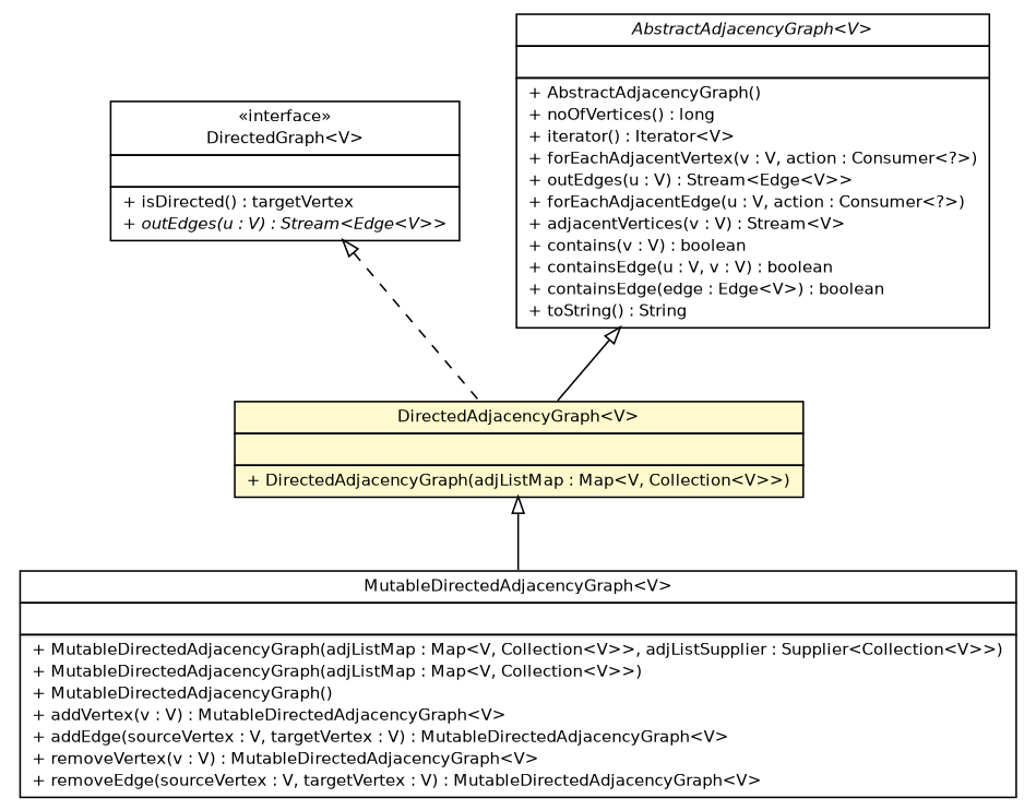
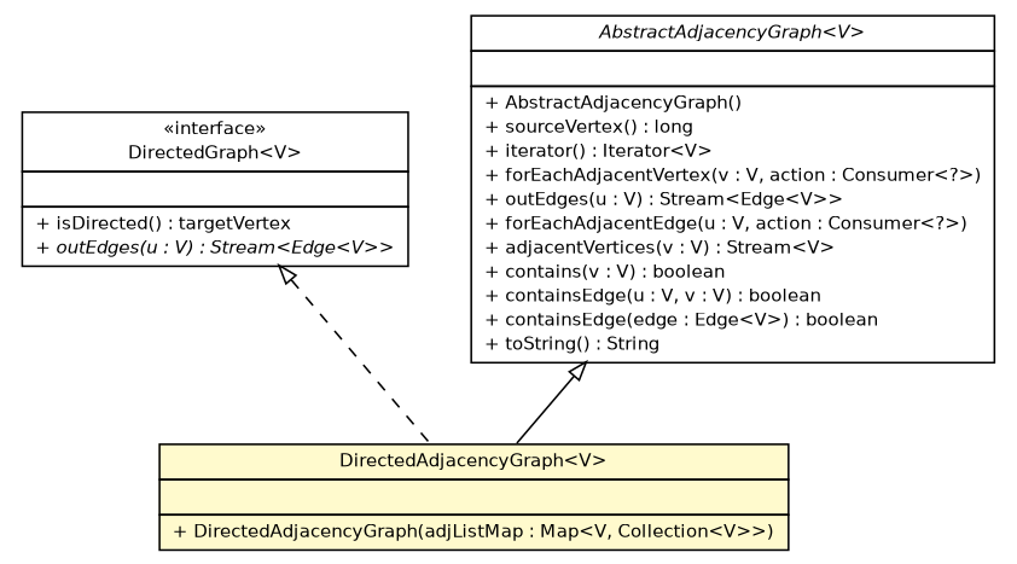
  digraph {
    nodesep=0.25
    ranksep=0.5
    node [fontcolor=black fontname=Helvetica fontsize=10.0 shape=plaintext]
    edge [arrowtail=empty dir=back fontname=Helvetica fontsize=10 headport=p labelfontname=Helvetica labelfontsize=10 tailport=p]
    n1 [label=<<table title="org.jgraphl.DirectedGraph" border="0" cellborder="1" cellspacing="0" cellpadding="2" port="p" href="../DirectedGraph.html"> 		<tr><td><table border="0" cellspacing="0" cellpadding="1"> <tr><td align="center" balign="center"> &#171;interface&#187; </td></tr> <tr><td align="center" balign="center"> DirectedGraph&lt;V&gt; </td></tr> 		</table></td></tr> 		<tr><td><table border="0" cellspacing="0" cellpadding="1"> <tr><td align="left" balign="left">  </td></tr> 		</table></td></tr> 		<tr><td><table border="0" cellspacing="0" cellpadding="1"> <tr><td align="left" balign="left"> + isDirected() : targetVertex </td></tr> <tr><td align="left" balign="left"><font face="Helvetica-Oblique" point-size="10.0"> + outEdges(u : V) : Stream&lt;Edge&lt;V&gt;&gt; </font></td></tr> 		</table></td></tr> 		</table>>]
    n2 [label=<<table title="org.jgraphl.graph.DirectedAdjacencyGraph" border="0" cellborder="1" cellspacing="0" cellpadding="2" port="p" bgcolor="lemonChiffon" href="./DirectedAdjacencyGraph.html"> 		<tr><td><table border="0" cellspacing="0" cellpadding="1"> <tr><td align="center" balign="center"> DirectedAdjacencyGraph&lt;V&gt; </td></tr> 		</table></td></tr> 		<tr><td><table border="0" cellspacing="0" cellpadding="1"> <tr><td align="left" balign="left">  </td></tr> 		</table></td></tr> 		<tr><td><table border="0" cellspacing="0" cellpadding="1"> <tr><td align="left" balign="left"> + DirectedAdjacencyGraph(adjListMap : Map&lt;V, Collection&lt;V&gt;&gt;) </td></tr> 		</table></td></tr> 		</table>>]
-   n3 [label=<<table title="org.jgraphl.graph.MutableDirectedAdjacencyGraph" border="0" cellborder="1" cellspacing="0" cellpadding="2" port="p" href="./MutableDirectedAdjacencyGraph.html"> 		<tr><td><table border="0" cellspacing="0" cellpadding="1"> <tr><td align="center" balign="center"> MutableDirectedAdjacencyGraph&lt;V&gt; </td></tr> 		</table></td></tr> 		<tr><td><table border="0" cellspacing="0" cellpadding="1"> <tr><td align="left" balign="left">  </td></tr> 		</table></td></tr> 		<tr><td><table border="0" cellspacing="0" cellpadding="1"> <tr><td align="left" balign="left"> + MutableDirectedAdjacencyGraph(adjListMap : Map&lt;V, Collection&lt;V&gt;&gt;, adjListSupplier : Supplier&lt;Collection&lt;V&gt;&gt;) </td></tr> <tr><td align="left" balign="left"> + MutableDirectedAdjacencyGraph(adjListMap : Map&lt;V, Collection&lt;V&gt;&gt;) </td></tr> <tr><td align="left" balign="left"> + MutableDirectedAdjacencyGraph() </td></tr> <tr><td align="left" balign="left"> + addVertex(v : V) : MutableDirectedAdjacencyGraph&lt;V&gt; </td></tr> <tr><td align="left" balign="left"> + addEdge(sourceVertex : V, targetVertex : V) : MutableDirectedAdjacencyGraph&lt;V&gt; </td></tr> <tr><td align="left" balign="left"> + removeVertex(v : V) : MutableDirectedAdjacencyGraph&lt;V&gt; </td></tr> <tr><td align="left" balign="left"> + removeEdge(sourceVertex : V, targetVertex : V) : MutableDirectedAdjacencyGraph&lt;V&gt; </td></tr> 		</table></td></tr> 		</table>>]
-   n4 [label=<<table title="org.jgraphl.graph.AbstractAdjacencyGraph" border="0" cellborder="1" cellspacing="0" cellpadding="2" port="p" href="./AbstractAdjacencyGraph.html"> 		<tr><td><table border="0" cellspacing="0" cellpadding="1"> <tr><td align="center" balign="center"><font face="Helvetica-Oblique"> AbstractAdjacencyGraph&lt;V&gt; </font></td></tr> 		</table></td></tr> 		<tr><td><table border="0" cellspacing="0" cellpadding="1"> <tr><td align="left" balign="left">  </td></tr> 		</table></td></tr> 		<tr><td><table border="0" cellspacing="0" cellpadding="1"> <tr><td align="left" balign="left"> + AbstractAdjacencyGraph() </td></tr> <tr><td align="left" balign="left"> + noOfVertices() : long </td></tr> <tr><td align="left" balign="left"> + iterator() : Iterator&lt;V&gt; </td></tr> <tr><td align="left" balign="left"> + forEachAdjacentVertex(v : V, action : Consumer&lt;?&gt;) </td></tr> <tr><td align="left" balign="left"> + outEdges(u : V) : Stream&lt;Edge&lt;V&gt;&gt; </td></tr> <tr><td align="left" balign="left"> + forEachAdjacentEdge(u : V, action : Consumer&lt;?&gt;) </td></tr> <tr><td align="left" balign="left"> + adjacentVertices(v : V) : Stream&lt;V&gt; </td></tr> <tr><td align="left" balign="left"> + contains(v : V) : boolean </td></tr> <tr><td align="left" balign="left"> + containsEdge(u : V, v : V) : boolean </td></tr> <tr><td align="left" balign="left"> + containsEdge(edge : Edge&lt;V&gt;) : boolean </td></tr> <tr><td align="left" balign="left"> + toString() : String </td></tr> 		</table></td></tr> 		</table>>]
+   n4 [label=<<table title="org.jgraphl.graph.AbstractAdjacencyGraph" border="0" cellborder="1" cellspacing="0" cellpadding="2" port="p" href="./AbstractAdjacencyGraph.html"> 		<tr><td><table border="0" cellspacing="0" cellpadding="1"> <tr><td align="center" balign="center"><font face="Helvetica-Oblique"> AbstractAdjacencyGraph&lt;V&gt; </font></td></tr> 		</table></td></tr> 		<tr><td><table border="0" cellspacing="0" cellpadding="1"> <tr><td align="left" balign="left">  </td></tr> 		</table></td></tr> 		<tr><td><table border="0" cellspacing="0" cellpadding="1"> <tr><td align="left" balign="left"> + AbstractAdjacencyGraph() </td></tr> <tr><td align="left" balign="left"> + sourceVertex() : long </td></tr> <tr><td align="left" balign="left"> + iterator() : Iterator&lt;V&gt; </td></tr> <tr><td align="left" balign="left"> + forEachAdjacentVertex(v : V, action : Consumer&lt;?&gt;) </td></tr> <tr><td align="left" balign="left"> + outEdges(u : V) : Stream&lt;Edge&lt;V&gt;&gt; </td></tr> <tr><td align="left" balign="left"> + forEachAdjacentEdge(u : V, action : Consumer&lt;?&gt;) </td></tr> <tr><td align="left" balign="left"> + adjacentVertices(v : V) : Stream&lt;V&gt; </td></tr> <tr><td align="left" balign="left"> + contains(v : V) : boolean </td></tr> <tr><td align="left" balign="left"> + containsEdge(u : V, v : V) : boolean </td></tr> <tr><td align="left" balign="left"> + containsEdge(edge : Edge&lt;V&gt;) : boolean </td></tr> <tr><td align="left" balign="left"> + toString() : String </td></tr> 		</table></td></tr> 		</table>>]
    n1 -> n2 [style=dashed]
-   n2 -> n3
    n4 -> n2
  }
